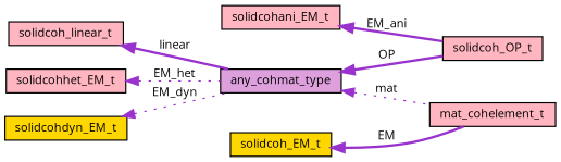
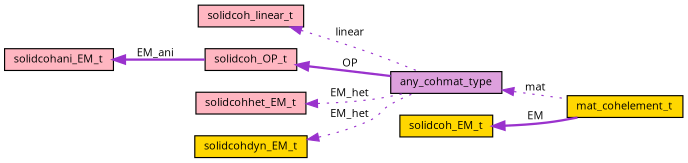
  digraph {
    fontname="Open Sans"
    rankdir=LR
    node [color=black fillcolor=lightpink fontname="Open Sans" fontsize=10 shape=record style=filled]
    edge [color=darkorchid3 dir=back fontname="Open Sans" fontsize=10 labelfontname=Helvetica labelfontsize=10 style=dotted]
-   n1 [fontcolor=black height=0.2 label=mat_cohelement_t width=0.4]
+   n1 [fillcolor=gold fontcolor=black height=0.2 label=mat_cohelement_t width=0.4]
    n2 [fillcolor=plum height=0.2 label=any_cohmat_type width=0.4]
    n3 [fillcolor=gold height=0.2 label=solidcoh_EM_t width=0.4]
    n4 [height=0.2 label=solidcoh_linear_t width=0.4]
    n5 [height=0.2 label=solidcoh_OP_t width=0.4]
    n6 [height=0.2 label=solidcohani_EM_t width=0.4]
    n7 [height=0.2 label=solidcohhet_EM_t width=0.4]
    n8 [fillcolor=gold height=0.2 label=solidcohdyn_EM_t width=0.4]
    n2 -> n1 [label=" mat"]
    n3 -> n1 [label=" EM" style=bold]
-   n4 -> n2 [label=" linear" style=bold]
-   n2 -> n5 [label=" OP" style=bold]
+   n4 -> n2 [label=" linear"]
+   n5 -> n2 [label=" OP" style=bold]
    n6 -> n5 [label=" EM_ani" style=bold]
    n7 -> n2 [label=" EM_het"]
-   n8 -> n2 [label=" EM_dyn"]
+   n8 -> n2 [label=" EM_het"]
  }
